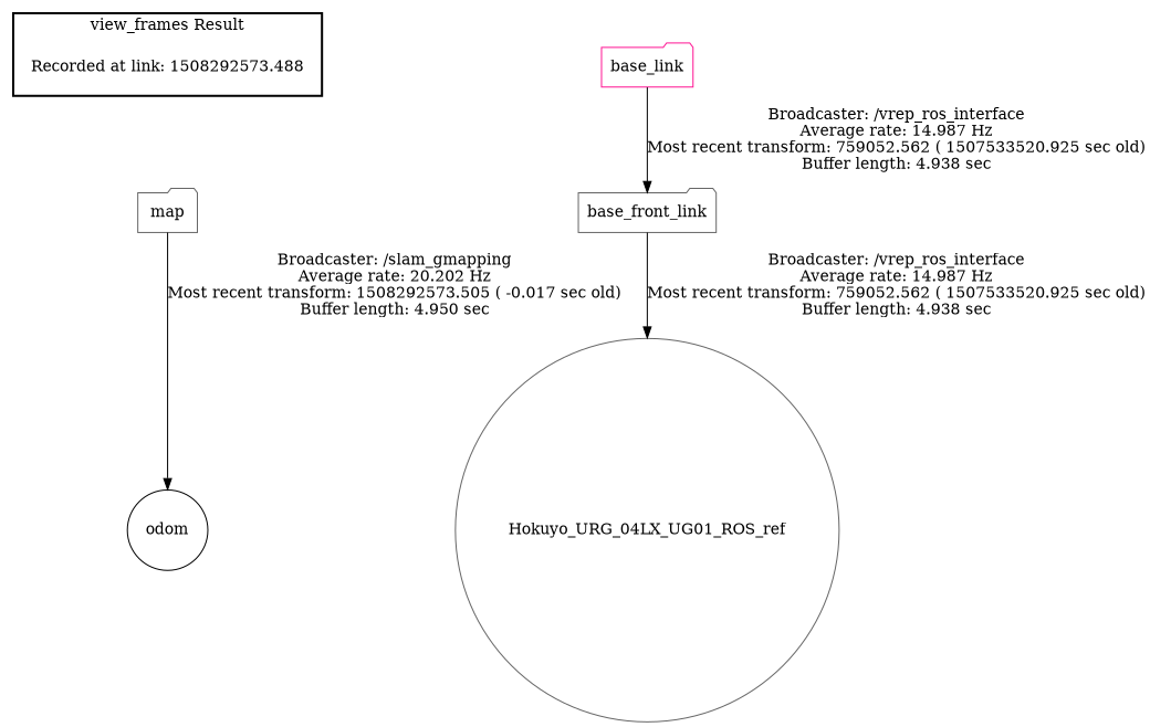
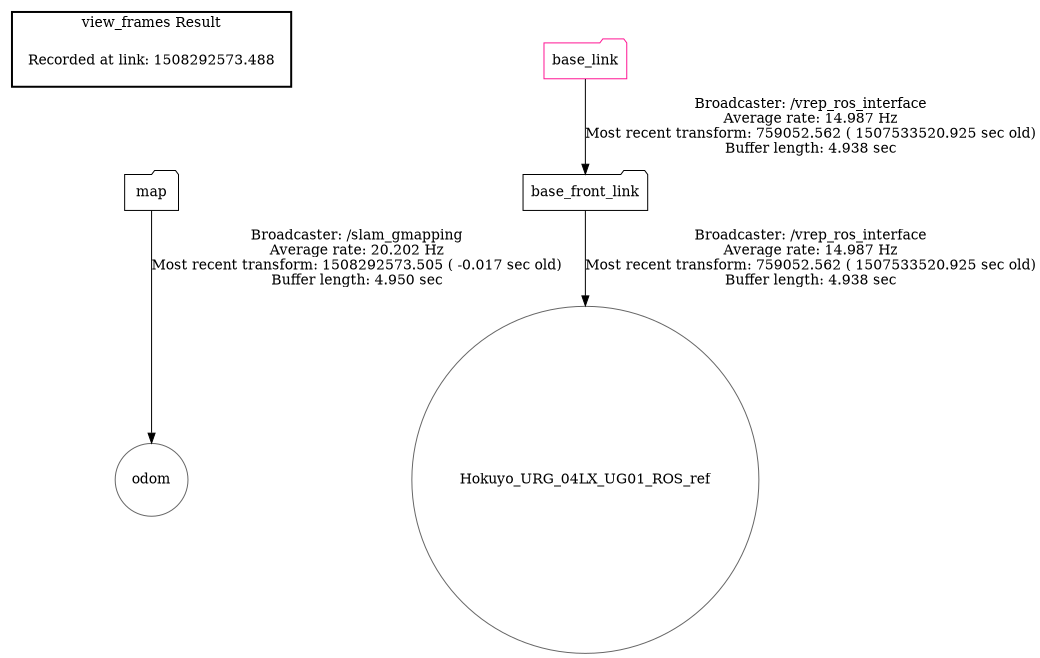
  digraph {
    node [color=gray40 shape=folder]
    n1 [label="Recorded at link: 1508292573.488" shape=plaintext]
-   map
-   odom [color=black shape=circle]
+   map [color=black]
+   odom [shape=circle]
    base_link [color=deeppink]
-   base_front_link
+   base_front_link [color=black]
    Hokuyo_URG_04LX_UG01_ROS_ref [shape=circle]
    subgraph cluster_1 {
      color=black
      label="view_frames Result"
      style=bold
      n1
    }
    n1 -> map [style=invis]
    map -> odom [label="Broadcaster: /slam_gmapping\nAverage rate: 20.202 Hz\nMost recent transform: 1508292573.505 ( -0.017 sec old)\nBuffer length: 4.950 sec\n"]
    base_link -> base_front_link [label="Broadcaster: /vrep_ros_interface\nAverage rate: 14.987 Hz\nMost recent transform: 759052.562 ( 1507533520.925 sec old)\nBuffer length: 4.938 sec\n"]
    base_front_link -> Hokuyo_URG_04LX_UG01_ROS_ref [label="Broadcaster: /vrep_ros_interface\nAverage rate: 14.987 Hz\nMost recent transform: 759052.562 ( 1507533520.925 sec old)\nBuffer length: 4.938 sec\n"]
  }
